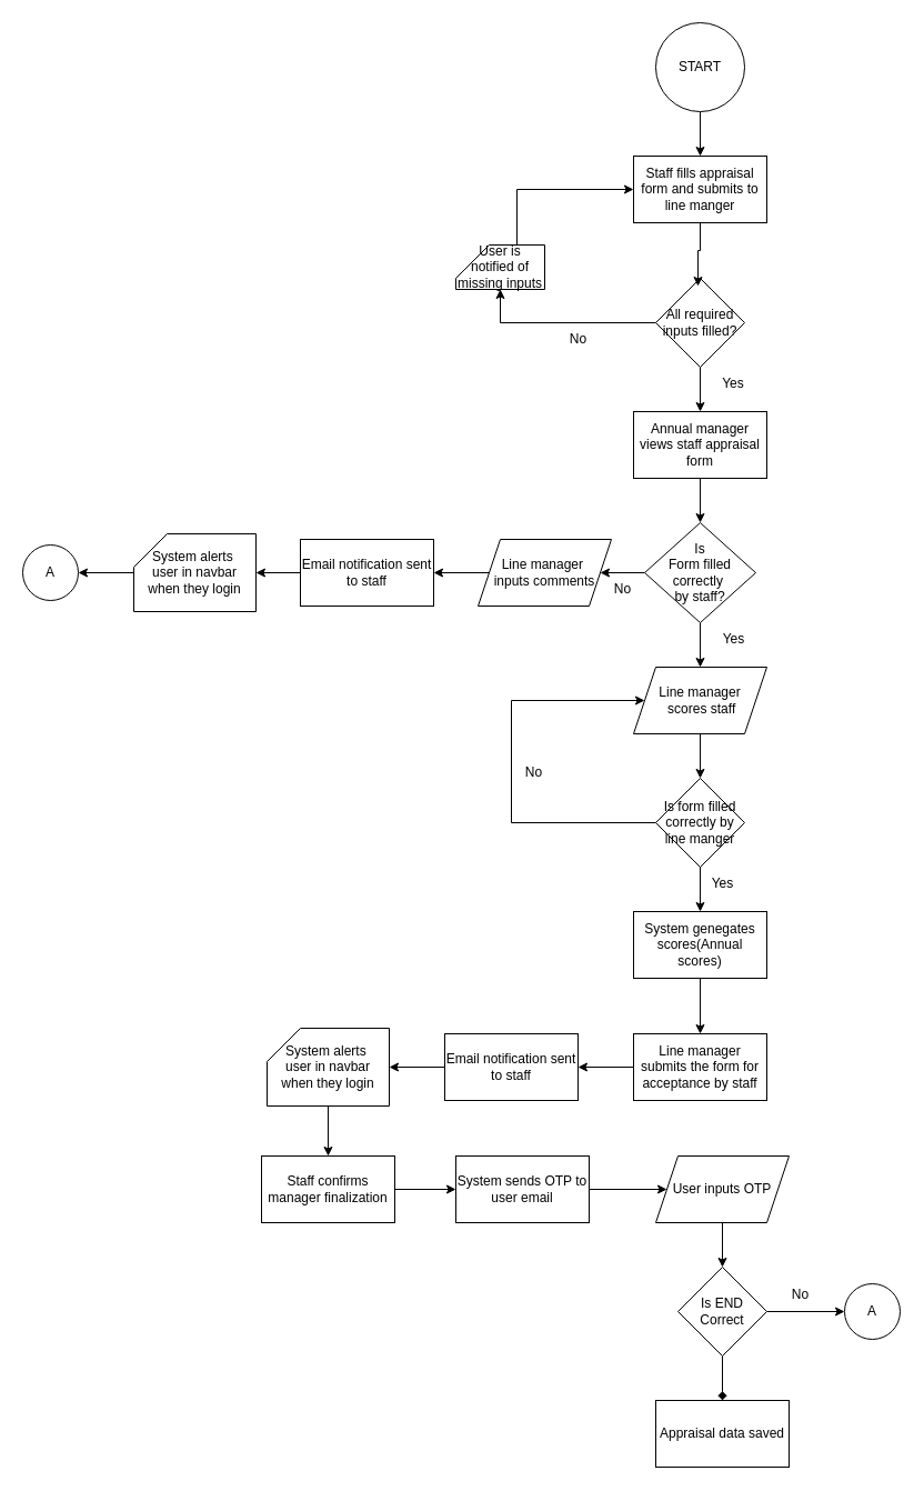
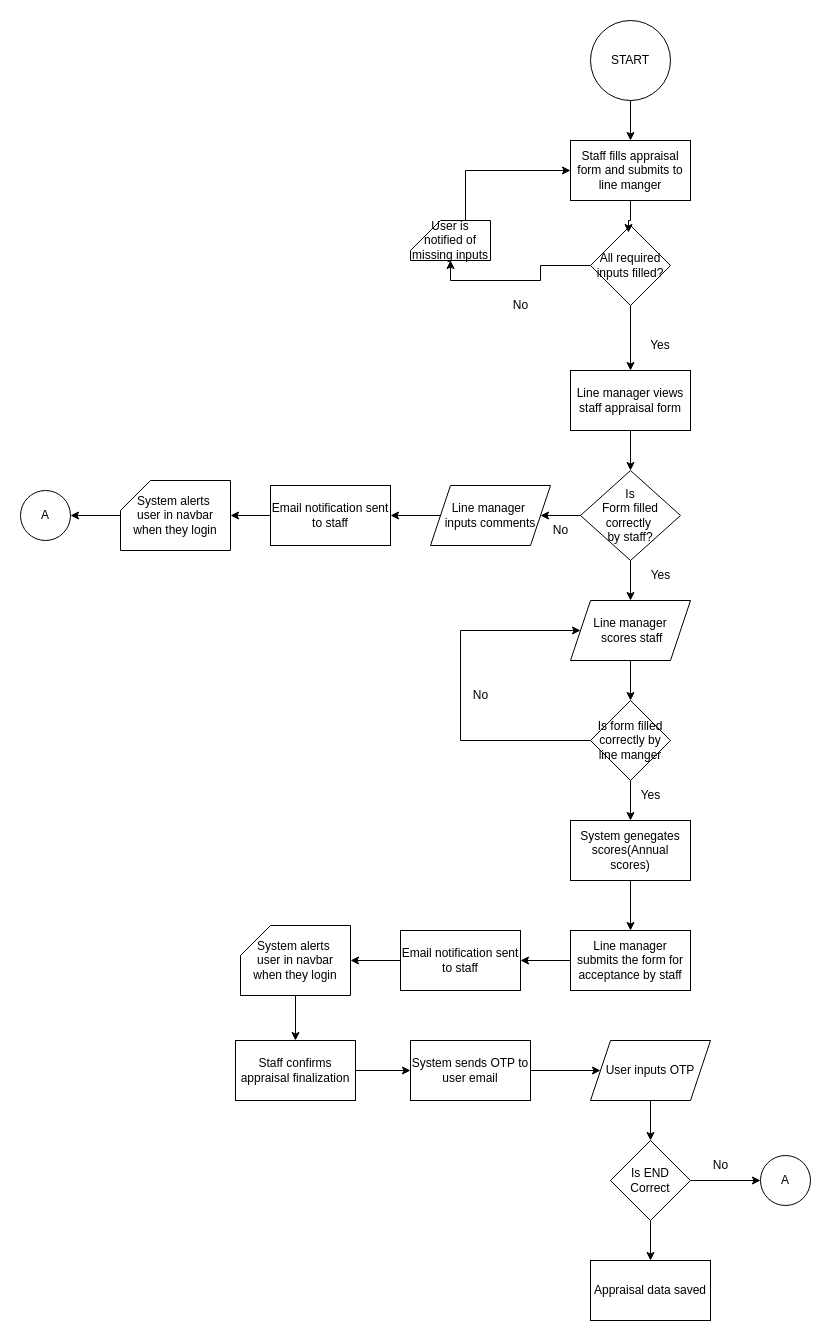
  <mxCell id="0" />
  <mxCell id="1" parent="0" />
  <mxCell id="2" value="Staff fills appraisal form and submits to line manger" style="rounded=0;whiteSpace=wrap;html=1;" vertex="1" parent="1"><mxGeometry x="570" y="140" width="120" height="60" as="geometry" /></mxCell>
  <mxCell id="3" style="edgeStyle=orthogonalEdgeStyle;rounded=0;orthogonalLoop=1;jettySize=auto;html=1;" edge="1" parent="1" source="4" target="23"><mxGeometry relative="1" as="geometry" /></mxCell>
- <mxCell id="4" value="Annual manager views staff appraisal form" style="rounded=0;whiteSpace=wrap;html=1;" vertex="1" parent="1"><mxGeometry x="570" y="370" width="120" height="60" as="geometry" /></mxCell>
+ <mxCell id="4" value="Line manager views staff appraisal form" style="rounded=0;whiteSpace=wrap;html=1;" vertex="1" parent="1"><mxGeometry x="570" y="370" width="120" height="60" as="geometry" /></mxCell>
  <mxCell id="5" style="edgeStyle=orthogonalEdgeStyle;rounded=0;orthogonalLoop=1;jettySize=auto;html=1;" edge="1" parent="1" source="6" target="39"><mxGeometry relative="1" as="geometry" /></mxCell>
  <mxCell id="6" value="Line manager submits the form for acceptance by staff" style="rounded=0;whiteSpace=wrap;html=1;" vertex="1" parent="1"><mxGeometry x="570" y="930" width="120" height="60" as="geometry" /></mxCell>
  <mxCell id="7" value="Yes" style="text;html=1;align=center;verticalAlign=middle;whiteSpace=wrap;rounded=0;" vertex="1" parent="1"><mxGeometry x="630" y="330" width="60" height="30" as="geometry" /></mxCell>
  <mxCell id="8" style="edgeStyle=orthogonalEdgeStyle;rounded=0;orthogonalLoop=1;jettySize=auto;html=1;" edge="1" parent="1" source="9" target="6"><mxGeometry relative="1" as="geometry" /></mxCell>
  <mxCell id="9" value="System genegates scores(Annual scores)" style="rounded=0;whiteSpace=wrap;html=1;" vertex="1" parent="1"><mxGeometry x="570" y="820" width="120" height="60" as="geometry" /></mxCell>
  <mxCell id="10" style="edgeStyle=orthogonalEdgeStyle;rounded=0;orthogonalLoop=1;jettySize=auto;html=1;" edge="1" parent="1" source="11" target="49"><mxGeometry relative="1" as="geometry" /></mxCell>
- <mxCell id="11" value="Staff confirms manager finalization" style="rounded=0;whiteSpace=wrap;html=1;" vertex="1" parent="1"><mxGeometry x="235" y="1040" width="120" height="60" as="geometry" /></mxCell>
+ <mxCell id="11" value="Staff confirms appraisal finalization" style="rounded=0;whiteSpace=wrap;html=1;" vertex="1" parent="1"><mxGeometry x="235" y="1040" width="120" height="60" as="geometry" /></mxCell>
  <mxCell id="12" style="edgeStyle=orthogonalEdgeStyle;rounded=0;orthogonalLoop=1;jettySize=auto;html=1;exitX=0;exitY=0;exitDx=55;exitDy=0;exitPerimeter=0;entryX=0;entryY=0.5;entryDx=0;entryDy=0;" edge="1" parent="1" source="13" target="2"><mxGeometry relative="1" as="geometry"><mxPoint x="465" y="160" as="targetPoint" /></mxGeometry></mxCell>
  <mxCell id="13" value="User is notified of missing inputs " style="shape=card;whiteSpace=wrap;html=1;" vertex="1" parent="1"><mxGeometry x="410" y="220" width="80" height="40" as="geometry" /></mxCell>
  <mxCell id="14" style="edgeStyle=orthogonalEdgeStyle;rounded=0;orthogonalLoop=1;jettySize=auto;html=1;" edge="1" parent="1" source="15" target="2"><mxGeometry relative="1" as="geometry" /></mxCell>
  <mxCell id="15" value="START" style="ellipse;whiteSpace=wrap;html=1;aspect=fixed;" vertex="1" parent="1"><mxGeometry x="590" y="20" width="80" height="80" as="geometry" /></mxCell>
  <mxCell id="16" style="edgeStyle=orthogonalEdgeStyle;rounded=0;orthogonalLoop=1;jettySize=auto;html=1;entryX=0.5;entryY=1;entryDx=0;entryDy=0;entryPerimeter=0;" edge="1" parent="1" source="18" target="13"><mxGeometry relative="1" as="geometry"><mxPoint x="450" y="280" as="targetPoint" /></mxGeometry></mxCell>
  <mxCell id="17" style="edgeStyle=orthogonalEdgeStyle;rounded=0;orthogonalLoop=1;jettySize=auto;html=1;exitX=0.5;exitY=1;exitDx=0;exitDy=0;" edge="1" parent="1" source="18" target="4"><mxGeometry relative="1" as="geometry" /></mxCell>
- <mxCell id="18" value="All required inputs filled?" style="rhombus;whiteSpace=wrap;html=1;" vertex="1" parent="1"><mxGeometry x="590" y="250" width="80" height="80" as="geometry" /></mxCell>
+ <mxCell id="18" value="All required inputs filled?" style="rhombus;whiteSpace=wrap;html=1;" vertex="1" parent="1"><mxGeometry x="590" y="225" width="80" height="80" as="geometry" /></mxCell>
  <mxCell id="19" value="No" style="text;html=1;align=center;verticalAlign=middle;resizable=0;points=[];autosize=1;strokeColor=none;fillColor=none;" vertex="1" parent="1"><mxGeometry y="290" width="40" height="30" as="geometry" x="500" /></mxCell>
  <mxCell id="20" style="edgeStyle=orthogonalEdgeStyle;rounded=0;orthogonalLoop=1;jettySize=auto;html=1;entryX=0.475;entryY=0.088;entryDx=0;entryDy=0;entryPerimeter=0;" edge="1" parent="1" source="2" target="18"><mxGeometry relative="1" as="geometry" /></mxCell>
  <mxCell id="21" style="edgeStyle=orthogonalEdgeStyle;rounded=0;orthogonalLoop=1;jettySize=auto;html=1;" edge="1" parent="1" source="23" target="26"><mxGeometry relative="1" as="geometry" /></mxCell>
  <mxCell id="22" style="edgeStyle=orthogonalEdgeStyle;rounded=0;orthogonalLoop=1;jettySize=auto;html=1;entryX=1;entryY=0.5;entryDx=0;entryDy=0;" edge="1" parent="1" source="23" target="28"><mxGeometry relative="1" as="geometry" /></mxCell>
  <mxCell id="23" value="Is &lt;br&gt;&lt;div&gt;Form filled correctly&amp;nbsp;&lt;/div&gt;&lt;div&gt;by staff?&lt;/div&gt;" style="rhombus;whiteSpace=wrap;html=1;" vertex="1" parent="1"><mxGeometry x="580" y="470" width="100" height="90" as="geometry" /></mxCell>
  <mxCell id="24" style="edgeStyle=orthogonalEdgeStyle;rounded=0;orthogonalLoop=1;jettySize=auto;html=1;entryX=0.5;entryY=0;entryDx=0;entryDy=0;exitX=0.5;exitY=1;exitDx=0;exitDy=0;" edge="1" parent="1" source="50" target="47"><mxGeometry relative="1" as="geometry"><mxPoint x="630.059" y="1100" as="sourcePoint" /></mxGeometry></mxCell>
  <mxCell id="25" style="edgeStyle=orthogonalEdgeStyle;rounded=0;orthogonalLoop=1;jettySize=auto;html=1;" edge="1" parent="1" source="26" target="37"><mxGeometry relative="1" as="geometry" /></mxCell>
  <mxCell id="26" value="&lt;div&gt;Line manager&lt;/div&gt;&lt;div&gt;&amp;nbsp;scores staff&lt;/div&gt;" style="shape=parallelogram;perimeter=parallelogramPerimeter;whiteSpace=wrap;html=1;fixedSize=1;" vertex="1" parent="1"><mxGeometry x="570" y="600" width="120" height="60" as="geometry" /></mxCell>
  <mxCell id="27" style="edgeStyle=orthogonalEdgeStyle;rounded=0;orthogonalLoop=1;jettySize=auto;html=1;" edge="1" parent="1" source="28" target="31"><mxGeometry relative="1" as="geometry" /></mxCell>
  <mxCell id="28" value="&lt;div&gt;Line manager&amp;nbsp;&lt;/div&gt;&lt;div&gt;inputs comments&lt;/div&gt;" style="shape=parallelogram;perimeter=parallelogramPerimeter;whiteSpace=wrap;html=1;fixedSize=1;" vertex="1" parent="1"><mxGeometry x="430" y="485" width="120" height="60" as="geometry" /></mxCell>
  <mxCell id="29" value="No" style="text;html=1;align=center;verticalAlign=middle;resizable=0;points=[];autosize=1;strokeColor=none;fillColor=none;" vertex="1" parent="1"><mxGeometry x="540" y="515" width="40" height="30" as="geometry" /></mxCell>
  <mxCell id="30" style="edgeStyle=orthogonalEdgeStyle;rounded=0;orthogonalLoop=1;jettySize=auto;html=1;" edge="1" parent="1" source="31" target="33"><mxGeometry relative="1" as="geometry" /></mxCell>
  <mxCell id="31" value="Email notification sent to staff" style="rounded=0;whiteSpace=wrap;html=1;" vertex="1" parent="1"><mxGeometry x="270" y="485" width="120" height="60" as="geometry" /></mxCell>
  <mxCell id="32" style="edgeStyle=orthogonalEdgeStyle;rounded=0;orthogonalLoop=1;jettySize=auto;html=1;" edge="1" parent="1" source="33" target="34"><mxGeometry relative="1" as="geometry" /></mxCell>
  <mxCell id="33" value="&lt;div&gt;System alerts&amp;nbsp;&lt;/div&gt;&lt;div&gt;user in navbar when they login&lt;/div&gt;" style="shape=card;whiteSpace=wrap;html=1;" vertex="1" parent="1"><mxGeometry x="120" y="480" width="110" height="70" as="geometry" /></mxCell>
  <mxCell id="34" value="A" style="ellipse;whiteSpace=wrap;html=1;aspect=fixed;" vertex="1" parent="1"><mxGeometry x="20" y="490" width="50" height="50" as="geometry" /></mxCell>
  <mxCell id="35" style="edgeStyle=orthogonalEdgeStyle;rounded=0;orthogonalLoop=1;jettySize=auto;html=1;" edge="1" parent="1" source="37" target="9"><mxGeometry relative="1" as="geometry" /></mxCell>
  <mxCell id="36" style="edgeStyle=orthogonalEdgeStyle;rounded=0;orthogonalLoop=1;jettySize=auto;html=1;entryX=0;entryY=0.5;entryDx=0;entryDy=0;exitX=0;exitY=0.5;exitDx=0;exitDy=0;" edge="1" parent="1" source="37" target="26"><mxGeometry relative="1" as="geometry"><mxPoint x="490" y="630.78" as="targetPoint" /><mxPoint x="546.939" y="699.999" as="sourcePoint" /><Array as="points"><mxPoint x="460" y="740" /><mxPoint x="460" y="630" /></Array></mxGeometry></mxCell>
  <mxCell id="37" value="Is form filled correctly by line manger" style="rhombus;whiteSpace=wrap;html=1;" vertex="1" parent="1"><mxGeometry x="590" y="700" width="80" height="80" as="geometry" /></mxCell>
  <mxCell id="38" style="edgeStyle=orthogonalEdgeStyle;rounded=0;orthogonalLoop=1;jettySize=auto;html=1;" edge="1" parent="1" source="39" target="41"><mxGeometry relative="1" as="geometry" /></mxCell>
  <mxCell id="39" value="Email notification sent to staff" style="rounded=0;whiteSpace=wrap;html=1;" vertex="1" parent="1"><mxGeometry x="400" y="930" width="120" height="60" as="geometry" /></mxCell>
  <mxCell id="40" style="edgeStyle=orthogonalEdgeStyle;rounded=0;orthogonalLoop=1;jettySize=auto;html=1;entryX=0.5;entryY=0;entryDx=0;entryDy=0;" edge="1" parent="1" source="41" target="11"><mxGeometry relative="1" as="geometry" /></mxCell>
  <mxCell id="41" value="&lt;div&gt;System alerts&amp;nbsp;&lt;/div&gt;&lt;div&gt;user in navbar when they login&lt;/div&gt;" style="shape=card;whiteSpace=wrap;html=1;" vertex="1" parent="1"><mxGeometry x="240" y="925" width="110" height="70" as="geometry" /></mxCell>
  <mxCell id="42" value="Yes" style="text;html=1;align=center;verticalAlign=middle;resizable=0;points=[];autosize=1;strokeColor=none;fillColor=none;" vertex="1" parent="1"><mxGeometry x="640" y="560" width="40" height="30" as="geometry" /></mxCell>
  <mxCell id="43" value="Yes" style="text;html=1;align=center;verticalAlign=middle;resizable=0;points=[];autosize=1;strokeColor=none;fillColor=none;" vertex="1" parent="1"><mxGeometry x="630" y="780" width="40" height="30" as="geometry" /></mxCell>
  <mxCell id="44" value="No" style="text;html=1;align=center;verticalAlign=middle;resizable=0;points=[];autosize=1;strokeColor=none;fillColor=none;" vertex="1" parent="1"><mxGeometry x="460" y="680" width="40" height="30" as="geometry" /></mxCell>
  <mxCell id="45" style="edgeStyle=orthogonalEdgeStyle;rounded=0;orthogonalLoop=1;jettySize=auto;html=1;" edge="1" parent="1" source="47" target="51"><mxGeometry relative="1" as="geometry" /></mxCell>
- <mxCell id="46" style="edgeStyle=orthogonalEdgeStyle;rounded=0;orthogonalLoop=1;jettySize=auto;html=1;endArrow=diamond;" edge="1" parent="1" source="47" target="53"><mxGeometry relative="1" as="geometry" /></mxCell>
+ <mxCell id="46" style="edgeStyle=orthogonalEdgeStyle;rounded=0;orthogonalLoop=1;jettySize=auto;html=1;" edge="1" parent="1" source="47" target="53"><mxGeometry relative="1" as="geometry" /></mxCell>
  <mxCell id="47" value="Is END Correct" style="rhombus;whiteSpace=wrap;html=1;" vertex="1" parent="1"><mxGeometry x="610" y="1140" width="80" height="80" as="geometry" /></mxCell>
  <mxCell id="48" style="edgeStyle=orthogonalEdgeStyle;rounded=0;orthogonalLoop=1;jettySize=auto;html=1;" edge="1" parent="1" source="49" target="50"><mxGeometry relative="1" as="geometry" /></mxCell>
  <mxCell id="49" value="System sends OTP to user email" style="rounded=0;whiteSpace=wrap;html=1;" vertex="1" parent="1"><mxGeometry x="410" y="1040" width="120" height="60" as="geometry" /></mxCell>
  <mxCell id="50" value="User inputs OTP" style="shape=parallelogram;perimeter=parallelogramPerimeter;whiteSpace=wrap;html=1;fixedSize=1;" vertex="1" parent="1"><mxGeometry x="590" y="1040" width="120" height="60" as="geometry" /></mxCell>
  <mxCell id="51" value="A" style="ellipse;whiteSpace=wrap;html=1;aspect=fixed;" vertex="1" parent="1"><mxGeometry x="760" y="1155" width="50" height="50" as="geometry" /></mxCell>
  <mxCell id="52" value="No" style="text;html=1;align=center;verticalAlign=middle;resizable=0;points=[];autosize=1;strokeColor=none;fillColor=none;" vertex="1" parent="1"><mxGeometry x="700" y="1150" width="40" height="30" as="geometry" /></mxCell>
  <mxCell id="53" value="Appraisal data saved" style="rounded=0;whiteSpace=wrap;html=1;" vertex="1" parent="1"><mxGeometry x="590" y="1260" width="120" height="60" as="geometry" /></mxCell>
